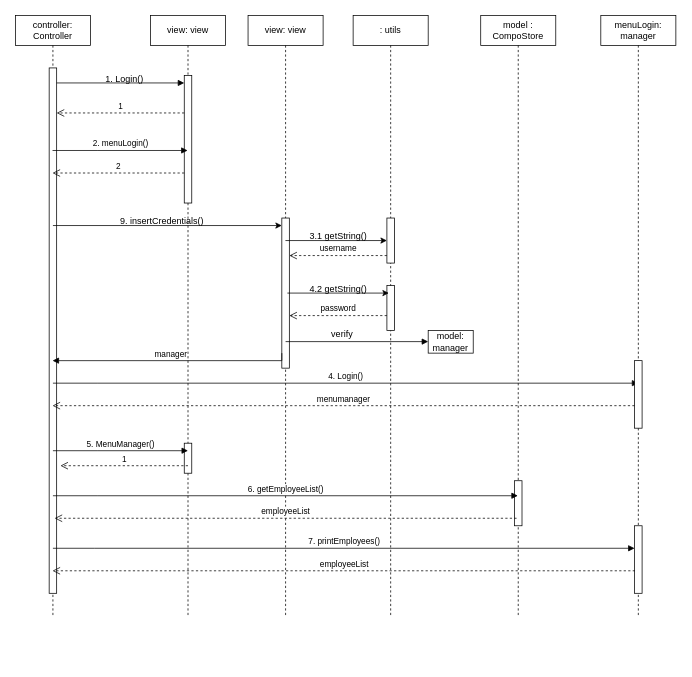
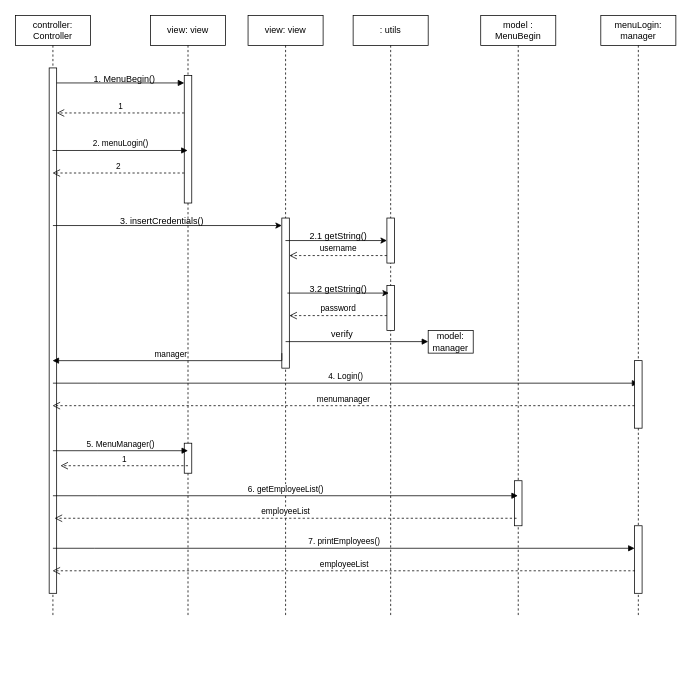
  <mxCell id="0" />
  <mxCell id="1" parent="0" />
  <mxCell id="2" value="controller:&lt;div&gt;Controller&lt;/div&gt;" style="shape=umlLifeline;perimeter=lifelinePerimeter;whiteSpace=wrap;html=1;container=0;dropTarget=0;collapsible=0;recursiveResize=0;outlineConnect=0;portConstraint=eastwest;newEdgeStyle={&quot;edgeStyle&quot;:&quot;elbowEdgeStyle&quot;,&quot;elbow&quot;:&quot;vertical&quot;,&quot;curved&quot;:0,&quot;rounded&quot;:0};" parent="1" vertex="1"><mxGeometry x="20" y="20" width="100" height="800" as="geometry" /></mxCell>
  <mxCell id="3" value="" style="html=1;points=[];perimeter=orthogonalPerimeter;outlineConnect=0;targetShapes=umlLifeline;portConstraint=eastwest;newEdgeStyle={&quot;edgeStyle&quot;:&quot;elbowEdgeStyle&quot;,&quot;elbow&quot;:&quot;vertical&quot;,&quot;curved&quot;:0,&quot;rounded&quot;:0};" parent="2" vertex="1"><mxGeometry x="45" y="70" width="10" height="700" as="geometry" /></mxCell>
  <mxCell id="4" value="view: view" style="shape=umlLifeline;perimeter=lifelinePerimeter;whiteSpace=wrap;html=1;container=0;dropTarget=0;collapsible=0;recursiveResize=0;outlineConnect=0;portConstraint=eastwest;newEdgeStyle={&quot;edgeStyle&quot;:&quot;elbowEdgeStyle&quot;,&quot;elbow&quot;:&quot;vertical&quot;,&quot;curved&quot;:0,&quot;rounded&quot;:0};" parent="1" vertex="1"><mxGeometry x="200" y="20" width="100" height="800" as="geometry" /></mxCell>
  <mxCell id="5" value="" style="html=1;points=[];perimeter=orthogonalPerimeter;outlineConnect=0;targetShapes=umlLifeline;portConstraint=eastwest;newEdgeStyle={&quot;edgeStyle&quot;:&quot;elbowEdgeStyle&quot;,&quot;elbow&quot;:&quot;vertical&quot;,&quot;curved&quot;:0,&quot;rounded&quot;:0};" parent="4" vertex="1"><mxGeometry x="45" y="80" width="10" height="170" as="geometry" /></mxCell>
  <mxCell id="6" value="" style="html=1;points=[];perimeter=orthogonalPerimeter;outlineConnect=0;targetShapes=umlLifeline;portConstraint=eastwest;newEdgeStyle={&quot;edgeStyle&quot;:&quot;elbowEdgeStyle&quot;,&quot;elbow&quot;:&quot;vertical&quot;,&quot;curved&quot;:0,&quot;rounded&quot;:0};" vertex="1" parent="4"><mxGeometry x="45" y="570" width="10" height="40" as="geometry" /></mxCell>
  <mxCell id="7" value="" style="html=1;verticalAlign=bottom;endArrow=block;edgeStyle=elbowEdgeStyle;elbow=vertical;curved=0;rounded=0;" parent="1" source="3" target="5" edge="1"><mxGeometry relative="1" as="geometry"><mxPoint x="175" y="120" as="sourcePoint" /><Array as="points"><mxPoint x="160" y="110" /></Array></mxGeometry></mxCell>
  <mxCell id="8" value="1" style="html=1;verticalAlign=bottom;endArrow=open;dashed=1;endSize=8;edgeStyle=elbowEdgeStyle;elbow=vertical;curved=0;rounded=0;" parent="1" source="5" target="3" edge="1"><mxGeometry relative="1" as="geometry"><mxPoint x="175" y="195" as="targetPoint" /><Array as="points"><mxPoint x="150" y="150" /><mxPoint x="180" y="160" /><mxPoint x="170" y="270" /></Array></mxGeometry></mxCell>
- <mxCell id="9" value="1. Login()" style="text;html=1;align=center;verticalAlign=middle;resizable=0;points=[];autosize=1;strokeColor=none;fillColor=none;" parent="1" vertex="1"><mxGeometry x="110" y="90" width="110" height="30" as="geometry" /></mxCell>
+ <mxCell id="9" value="1. MenuBegin()" style="text;html=1;align=center;verticalAlign=middle;resizable=0;points=[];autosize=1;strokeColor=none;fillColor=none;" parent="1" vertex="1"><mxGeometry x="110" y="90" width="110" height="30" as="geometry" /></mxCell>
  <mxCell id="10" value="2" style="html=1;verticalAlign=bottom;endArrow=open;dashed=1;endSize=8;edgeStyle=elbowEdgeStyle;elbow=vertical;curved=0;rounded=0;" parent="1" source="5" target="2" edge="1"><mxGeometry relative="1" as="geometry"><mxPoint x="155" y="225" as="targetPoint" /><Array as="points"><mxPoint x="130" y="230" /><mxPoint x="160" y="220" /></Array><mxPoint x="240" y="190" as="sourcePoint" /></mxGeometry></mxCell>
  <mxCell id="11" value="view: view" style="shape=umlLifeline;perimeter=lifelinePerimeter;whiteSpace=wrap;html=1;container=0;dropTarget=0;collapsible=0;recursiveResize=0;outlineConnect=0;portConstraint=eastwest;newEdgeStyle={&quot;edgeStyle&quot;:&quot;elbowEdgeStyle&quot;,&quot;elbow&quot;:&quot;vertical&quot;,&quot;curved&quot;:0,&quot;rounded&quot;:0};" parent="1" vertex="1"><mxGeometry x="330" y="20" width="100" height="800" as="geometry" /></mxCell>
  <mxCell id="12" value="" style="html=1;points=[];perimeter=orthogonalPerimeter;outlineConnect=0;targetShapes=umlLifeline;portConstraint=eastwest;newEdgeStyle={&quot;edgeStyle&quot;:&quot;elbowEdgeStyle&quot;,&quot;elbow&quot;:&quot;vertical&quot;,&quot;curved&quot;:0,&quot;rounded&quot;:0};" parent="11" vertex="1"><mxGeometry x="45" y="270" width="10" height="200" as="geometry" /></mxCell>
  <mxCell id="13" value="" style="endArrow=classic;html=1;rounded=0;verticalAlign=bottom;" parent="1" target="12" edge="1"><mxGeometry width="50" height="50" relative="1" as="geometry"><mxPoint x="70" y="300" as="sourcePoint" /><mxPoint x="370" y="300" as="targetPoint" /></mxGeometry></mxCell>
- <mxCell id="14" value="9. insertCredentials()" style="text;html=1;align=center;verticalAlign=middle;resizable=0;points=[];autosize=1;strokeColor=none;fillColor=none;" parent="1" vertex="1"><mxGeometry x="150" y="280" width="130" height="30" as="geometry" /></mxCell>
+ <mxCell id="14" value="3. insertCredentials()" style="text;html=1;align=center;verticalAlign=middle;resizable=0;points=[];autosize=1;strokeColor=none;fillColor=none;" parent="1" vertex="1"><mxGeometry x="150" y="280" width="130" height="30" as="geometry" /></mxCell>
  <mxCell id="15" value="manager" style="html=1;verticalAlign=bottom;endArrow=block;edgeStyle=elbowEdgeStyle;elbow=vertical;curved=0;rounded=0;" parent="1" target="2" edge="1"><mxGeometry relative="1" as="geometry"><mxPoint x="375" y="470" as="sourcePoint" /><Array as="points"><mxPoint x="150" y="480" /><mxPoint x="260" y="470" /><mxPoint x="285" y="460" /><mxPoint x="255" y="480" /><mxPoint x="275" y="470" /><mxPoint x="325" y="430" /></Array><mxPoint x="69.81" y="470" as="targetPoint" /></mxGeometry></mxCell>
  <mxCell id="16" value="&lt;div&gt;&lt;br&gt;&lt;/div&gt;&lt;div&gt;&lt;br&gt;&lt;/div&gt;" style="edgeLabel;html=1;align=center;verticalAlign=middle;resizable=0;points=[];" parent="15" vertex="1" connectable="0"><mxGeometry x="-0.434" y="1" relative="1" as="geometry"><mxPoint as="offset" /></mxGeometry></mxCell>
  <mxCell id="17" value=": utils" style="shape=umlLifeline;perimeter=lifelinePerimeter;whiteSpace=wrap;html=1;container=0;dropTarget=0;collapsible=0;recursiveResize=0;outlineConnect=0;portConstraint=eastwest;newEdgeStyle={&quot;edgeStyle&quot;:&quot;elbowEdgeStyle&quot;,&quot;elbow&quot;:&quot;vertical&quot;,&quot;curved&quot;:0,&quot;rounded&quot;:0};" parent="1" vertex="1"><mxGeometry x="470" y="20" width="100" height="800" as="geometry" /></mxCell>
  <mxCell id="18" value="" style="html=1;points=[];perimeter=orthogonalPerimeter;outlineConnect=0;targetShapes=umlLifeline;portConstraint=eastwest;newEdgeStyle={&quot;edgeStyle&quot;:&quot;elbowEdgeStyle&quot;,&quot;elbow&quot;:&quot;vertical&quot;,&quot;curved&quot;:0,&quot;rounded&quot;:0};" parent="17" vertex="1"><mxGeometry x="45" y="270" width="10" height="60" as="geometry" /></mxCell>
  <mxCell id="19" value="" style="html=1;points=[];perimeter=orthogonalPerimeter;outlineConnect=0;targetShapes=umlLifeline;portConstraint=eastwest;newEdgeStyle={&quot;edgeStyle&quot;:&quot;elbowEdgeStyle&quot;,&quot;elbow&quot;:&quot;vertical&quot;,&quot;curved&quot;:0,&quot;rounded&quot;:0};" parent="17" vertex="1"><mxGeometry x="45" y="360" width="10" height="60" as="geometry" /></mxCell>
  <mxCell id="20" value="" style="endArrow=classic;html=1;rounded=0;" parent="1" edge="1"><mxGeometry width="50" height="50" relative="1" as="geometry"><mxPoint x="379.81" y="320" as="sourcePoint" /><mxPoint x="515" y="320" as="targetPoint" /></mxGeometry></mxCell>
- <mxCell id="21" value="3.1 getString()" style="text;html=1;align=center;verticalAlign=middle;resizable=0;points=[];autosize=1;strokeColor=none;fillColor=none;" parent="1" vertex="1"><mxGeometry x="400" y="300" width="100" height="30" as="geometry" /></mxCell>
+ <mxCell id="21" value="2.1 getString()" style="text;html=1;align=center;verticalAlign=middle;resizable=0;points=[];autosize=1;strokeColor=none;fillColor=none;" parent="1" vertex="1"><mxGeometry x="400" y="300" width="100" height="30" as="geometry" /></mxCell>
  <mxCell id="22" value="username" style="html=1;verticalAlign=bottom;endArrow=open;dashed=1;endSize=8;edgeStyle=elbowEdgeStyle;elbow=vertical;curved=0;rounded=0;" parent="1" target="12" edge="1"><mxGeometry relative="1" as="geometry"><mxPoint x="420" y="340" as="targetPoint" /><Array as="points"><mxPoint x="470" y="340" /></Array><mxPoint x="515" y="340" as="sourcePoint" /></mxGeometry></mxCell>
  <mxCell id="23" value="" style="endArrow=classic;html=1;rounded=0;" parent="1" edge="1"><mxGeometry width="50" height="50" relative="1" as="geometry"><mxPoint x="382.4" y="390" as="sourcePoint" /><mxPoint x="517.59" y="390" as="targetPoint" /></mxGeometry></mxCell>
- <mxCell id="24" value="4.2 getString()" style="text;html=1;align=center;verticalAlign=middle;resizable=0;points=[];autosize=1;strokeColor=none;fillColor=none;" parent="1" vertex="1"><mxGeometry x="400" y="370" width="100" height="30" as="geometry" /></mxCell>
+ <mxCell id="24" value="3.2 getString()" style="text;html=1;align=center;verticalAlign=middle;resizable=0;points=[];autosize=1;strokeColor=none;fillColor=none;" parent="1" vertex="1"><mxGeometry x="400" y="370" width="100" height="30" as="geometry" /></mxCell>
  <mxCell id="25" value="password" style="html=1;verticalAlign=bottom;endArrow=open;dashed=1;endSize=8;edgeStyle=elbowEdgeStyle;elbow=vertical;curved=0;rounded=0;" parent="1" edge="1"><mxGeometry relative="1" as="geometry"><mxPoint x="385" y="420" as="targetPoint" /><Array as="points"><mxPoint x="470" y="420" /></Array><mxPoint x="515" y="420" as="sourcePoint" /></mxGeometry></mxCell>
  <mxCell id="26" value="model:&lt;div&gt;manager&lt;/div&gt;" style="rounded=0;whiteSpace=wrap;html=1;" parent="1" vertex="1"><mxGeometry x="570" y="440" width="60" height="30" as="geometry" /></mxCell>
  <mxCell id="27" value="" style="html=1;verticalAlign=bottom;endArrow=block;edgeStyle=elbowEdgeStyle;elbow=vertical;curved=0;rounded=0;entryX=0;entryY=0.5;entryDx=0;entryDy=0;" parent="1" target="26" edge="1"><mxGeometry relative="1" as="geometry"><mxPoint x="380" y="454.66" as="sourcePoint" /><Array as="points"><mxPoint x="465" y="454.66" /></Array><mxPoint x="550" y="454.66" as="targetPoint" /></mxGeometry></mxCell>
  <mxCell id="28" value="verify" style="text;html=1;align=center;verticalAlign=middle;resizable=0;points=[];autosize=1;strokeColor=none;fillColor=none;" parent="1" vertex="1"><mxGeometry x="430" y="430" width="50" height="30" as="geometry" /></mxCell>
- <mxCell id="29" value="model : CompoStore" style="shape=umlLifeline;perimeter=lifelinePerimeter;whiteSpace=wrap;html=1;container=0;dropTarget=0;collapsible=0;recursiveResize=0;outlineConnect=0;portConstraint=eastwest;newEdgeStyle={&quot;edgeStyle&quot;:&quot;elbowEdgeStyle&quot;,&quot;elbow&quot;:&quot;vertical&quot;,&quot;curved&quot;:0,&quot;rounded&quot;:0};" parent="1" vertex="1"><mxGeometry x="640" y="20" width="100" height="800" as="geometry" /></mxCell>
+ <mxCell id="29" value="model : MenuBegin" style="shape=umlLifeline;perimeter=lifelinePerimeter;whiteSpace=wrap;html=1;container=0;dropTarget=0;collapsible=0;recursiveResize=0;outlineConnect=0;portConstraint=eastwest;newEdgeStyle={&quot;edgeStyle&quot;:&quot;elbowEdgeStyle&quot;,&quot;elbow&quot;:&quot;vertical&quot;,&quot;curved&quot;:0,&quot;rounded&quot;:0};" parent="1" vertex="1"><mxGeometry x="640" y="20" width="100" height="800" as="geometry" /></mxCell>
  <mxCell id="30" value="" style="html=1;points=[];perimeter=orthogonalPerimeter;outlineConnect=0;targetShapes=umlLifeline;portConstraint=eastwest;newEdgeStyle={&quot;edgeStyle&quot;:&quot;elbowEdgeStyle&quot;,&quot;elbow&quot;:&quot;vertical&quot;,&quot;curved&quot;:0,&quot;rounded&quot;:0};" parent="29" vertex="1"><mxGeometry x="45" y="620" width="10" height="60" as="geometry" /></mxCell>
  <mxCell id="31" value="2. menuLogin()" style="html=1;verticalAlign=bottom;endArrow=block;edgeStyle=elbowEdgeStyle;elbow=vertical;curved=0;rounded=0;" parent="1" source="2" target="4" edge="1"><mxGeometry relative="1" as="geometry"><mxPoint x="230" y="200" as="sourcePoint" /><Array as="points"><mxPoint x="130" y="200" /><mxPoint x="155" y="190" /><mxPoint x="125" y="210" /><mxPoint x="145" y="200" /><mxPoint x="195" y="160" /></Array><mxPoint x="100" y="190" as="targetPoint" /></mxGeometry></mxCell>
  <mxCell id="32" value="&lt;div&gt;&lt;br&gt;&lt;/div&gt;&lt;div&gt;&lt;br&gt;&lt;/div&gt;" style="edgeLabel;html=1;align=center;verticalAlign=middle;resizable=0;points=[];" parent="31" vertex="1" connectable="0"><mxGeometry x="-0.434" y="1" relative="1" as="geometry"><mxPoint as="offset" /></mxGeometry></mxCell>
  <mxCell id="33" value="4. Login()" style="html=1;verticalAlign=bottom;endArrow=block;edgeStyle=elbowEdgeStyle;elbow=vertical;curved=0;rounded=0;" parent="1" edge="1"><mxGeometry relative="1" as="geometry"><mxPoint x="70" y="510" as="sourcePoint" /><Array as="points"><mxPoint x="130" y="510" /><mxPoint x="155" y="500" /><mxPoint x="125" y="520" /><mxPoint x="145" y="510" /><mxPoint x="195" y="470" /></Array><mxPoint x="850" y="510" as="targetPoint" /></mxGeometry></mxCell>
  <mxCell id="34" value="&lt;div&gt;&lt;br&gt;&lt;/div&gt;&lt;div&gt;&lt;br&gt;&lt;/div&gt;" style="edgeLabel;html=1;align=center;verticalAlign=middle;resizable=0;points=[];" parent="33" vertex="1" connectable="0"><mxGeometry x="-0.434" y="1" relative="1" as="geometry"><mxPoint as="offset" /></mxGeometry></mxCell>
  <mxCell id="35" value="menuLogin:&lt;div&gt;manager&lt;/div&gt;" style="shape=umlLifeline;perimeter=lifelinePerimeter;whiteSpace=wrap;html=1;container=0;dropTarget=0;collapsible=0;recursiveResize=0;outlineConnect=0;portConstraint=eastwest;newEdgeStyle={&quot;edgeStyle&quot;:&quot;elbowEdgeStyle&quot;,&quot;elbow&quot;:&quot;vertical&quot;,&quot;curved&quot;:0,&quot;rounded&quot;:0};" parent="1" vertex="1"><mxGeometry x="800" y="20" width="100" height="800" as="geometry" /></mxCell>
  <mxCell id="36" value="" style="html=1;points=[];perimeter=orthogonalPerimeter;outlineConnect=0;targetShapes=umlLifeline;portConstraint=eastwest;newEdgeStyle={&quot;edgeStyle&quot;:&quot;elbowEdgeStyle&quot;,&quot;elbow&quot;:&quot;vertical&quot;,&quot;curved&quot;:0,&quot;rounded&quot;:0};" parent="35" vertex="1"><mxGeometry x="45" y="460" width="10" height="90" as="geometry" /></mxCell>
  <mxCell id="37" value="" style="html=1;points=[];perimeter=orthogonalPerimeter;outlineConnect=0;targetShapes=umlLifeline;portConstraint=eastwest;newEdgeStyle={&quot;edgeStyle&quot;:&quot;elbowEdgeStyle&quot;,&quot;elbow&quot;:&quot;vertical&quot;,&quot;curved&quot;:0,&quot;rounded&quot;:0};" vertex="1" parent="35"><mxGeometry x="45" y="680" width="10" height="90" as="geometry" /></mxCell>
  <mxCell id="38" value="menumanager" style="html=1;verticalAlign=bottom;endArrow=open;dashed=1;endSize=8;edgeStyle=elbowEdgeStyle;elbow=vertical;curved=0;rounded=0;" parent="1" target="2" edge="1"><mxGeometry relative="1" as="geometry"><mxPoint x="670" y="540" as="targetPoint" /><Array as="points"><mxPoint x="730" y="540" /><mxPoint x="760" y="530" /></Array><mxPoint x="845" y="540" as="sourcePoint" /></mxGeometry></mxCell>
  <mxCell id="39" value="5. MenuManager()" style="html=1;verticalAlign=bottom;endArrow=block;edgeStyle=elbowEdgeStyle;elbow=vertical;curved=0;rounded=0;" edge="1" parent="1"><mxGeometry relative="1" as="geometry"><mxPoint x="70" y="600" as="sourcePoint" /><Array as="points"><mxPoint x="130" y="600" /><mxPoint x="155" y="590" /><mxPoint x="125" y="610" /><mxPoint x="145" y="600" /><mxPoint x="195" y="560" /></Array><mxPoint x="250" y="600" as="targetPoint" /></mxGeometry></mxCell>
  <mxCell id="40" value="&lt;div&gt;&lt;br&gt;&lt;/div&gt;&lt;div&gt;&lt;br&gt;&lt;/div&gt;" style="edgeLabel;html=1;align=center;verticalAlign=middle;resizable=0;points=[];" vertex="1" connectable="0" parent="39"><mxGeometry x="-0.434" y="1" relative="1" as="geometry"><mxPoint as="offset" /></mxGeometry></mxCell>
  <mxCell id="41" value="1" style="html=1;verticalAlign=bottom;endArrow=open;dashed=1;endSize=8;edgeStyle=elbowEdgeStyle;elbow=vertical;curved=0;rounded=0;" edge="1" parent="1"><mxGeometry relative="1" as="geometry"><mxPoint x="80" y="620" as="targetPoint" /><Array as="points"><mxPoint x="155" y="620" /><mxPoint x="185" y="630" /><mxPoint x="175" y="740" /></Array><mxPoint x="250" y="620" as="sourcePoint" /></mxGeometry></mxCell>
  <mxCell id="42" value="6. getEmployeeList()" style="html=1;verticalAlign=bottom;endArrow=block;edgeStyle=elbowEdgeStyle;elbow=vertical;curved=0;rounded=0;" edge="1" parent="1" target="29"><mxGeometry relative="1" as="geometry"><mxPoint x="70" y="660" as="sourcePoint" /><Array as="points"><mxPoint x="130" y="660" /><mxPoint x="155" y="650" /><mxPoint x="125" y="670" /><mxPoint x="145" y="660" /><mxPoint x="195" y="620" /></Array><mxPoint x="620" y="640" as="targetPoint" /></mxGeometry></mxCell>
  <mxCell id="43" value="&lt;div&gt;&lt;br&gt;&lt;/div&gt;&lt;div&gt;&lt;br&gt;&lt;/div&gt;" style="edgeLabel;html=1;align=center;verticalAlign=middle;resizable=0;points=[];" vertex="1" connectable="0" parent="42"><mxGeometry x="-0.434" y="1" relative="1" as="geometry"><mxPoint as="offset" /></mxGeometry></mxCell>
  <mxCell id="44" value="employeeList" style="html=1;verticalAlign=bottom;endArrow=open;dashed=1;endSize=8;edgeStyle=elbowEdgeStyle;elbow=vertical;curved=0;rounded=0;" edge="1" parent="1"><mxGeometry relative="1" as="geometry"><mxPoint x="72.25" y="690" as="targetPoint" /><Array as="points"><mxPoint x="592.75" y="690" /><mxPoint x="622.75" y="700" /><mxPoint x="612.75" y="810" /></Array><mxPoint x="687.75" y="690" as="sourcePoint" /></mxGeometry></mxCell>
  <mxCell id="45" value="7. printEmployees()" style="html=1;verticalAlign=bottom;endArrow=block;edgeStyle=elbowEdgeStyle;elbow=vertical;curved=0;rounded=0;" edge="1" parent="1"><mxGeometry relative="1" as="geometry"><mxPoint x="70" y="730" as="sourcePoint" /><Array as="points"><mxPoint x="125" y="730" /><mxPoint x="150" y="720" /><mxPoint x="120" y="740" /><mxPoint x="140" y="730" /><mxPoint x="190" y="690" /></Array><mxPoint x="845" y="730" as="targetPoint" /></mxGeometry></mxCell>
  <mxCell id="46" value="&lt;div&gt;&lt;br&gt;&lt;/div&gt;&lt;div&gt;&lt;br&gt;&lt;/div&gt;" style="edgeLabel;html=1;align=center;verticalAlign=middle;resizable=0;points=[];" vertex="1" connectable="0" parent="45"><mxGeometry x="-0.434" y="1" relative="1" as="geometry"><mxPoint as="offset" /></mxGeometry></mxCell>
  <mxCell id="47" value="employeeList" style="html=1;verticalAlign=bottom;endArrow=open;dashed=1;endSize=8;edgeStyle=elbowEdgeStyle;elbow=vertical;curved=0;rounded=0;" edge="1" parent="1" target="2"><mxGeometry relative="1" as="geometry"><mxPoint x="230" y="760" as="targetPoint" /><Array as="points"><mxPoint x="750.5" y="760" /><mxPoint x="780.5" y="770" /><mxPoint x="770.5" y="880" /></Array><mxPoint x="845.5" y="760" as="sourcePoint" /></mxGeometry></mxCell>
